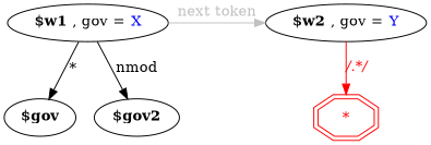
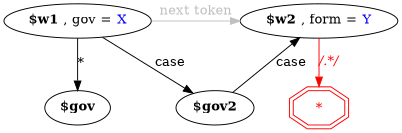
  digraph {
    n1 [label=<<b>$w1</b> , gov = <font color='blue'>X</font>>]
-   n2 [label=<<b>$w2</b> , gov = <font color='blue'>Y</font>>]
+   n2 [label=<<b>$w2</b> , form = <font color='blue'>Y</font>>]
    n3 [label=<<b>$gov</b>>]
    n4 [label=<<b>$gov2</b>>]
    n5 [color=red label=<<font color='red'>*</font>> shape=doubleoctagon]
    subgraph sub_1 {
      rank=same
      n1
      n2
    }
    subgraph sub_2 {
      rank=same
      n3
      n4
    }
    n1 -> n2 [color=grey constraint=false label=<<font color='grey'>next token</font>>]
    n1 -> n3 [label="*"]
-   n1 -> n4 [label=nmod]
+   n1 -> n4 [label=case]
    n2 -> n5 [color=red label=<<font color='red'><i>/.*/</i></font>>]
+   n4 -> n2 [label=case]
  }
